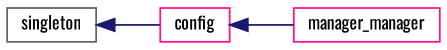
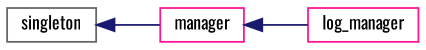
  digraph {
    fontname=Oswald
    rankdir=LR
    node [color=deeppink fillcolor=white fontname=Oswald fontsize=10 shape=record style=filled]
    edge [color=midnightblue dir=back fontname=Oswald fontsize=10 labelfontname=Helvetica labelfontsize=10 style=solid]
    n1 [color=gray40 height=0.2 label=singleton width=0.4]
-   n2 [height=0.2 label=config width=0.4]
-   n3 [height=0.2 label=manager_manager width=0.4]
+   n2 [height=0.2 label=manager width=0.4]
+   n3 [height=0.2 label=log_manager width=0.4]
    n1 -> n2
    n2 -> n3
  }
